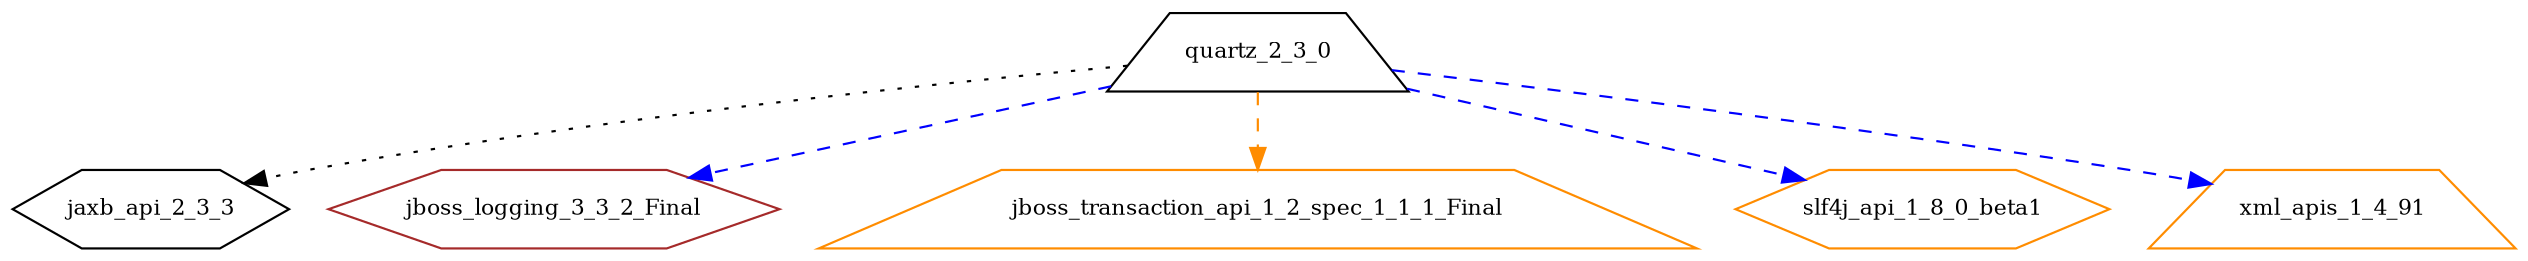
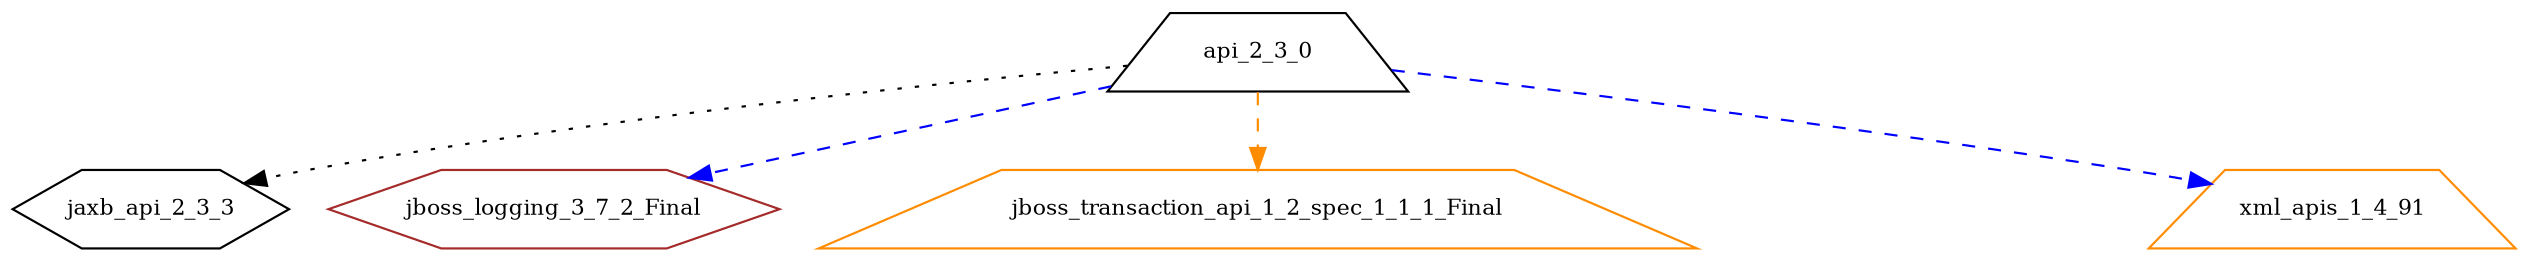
  digraph {
    node [color=darkorange fontsize=10.0 shape=trapezium]
    edge [color=blue style=dashed]
-   quartz_2_3_0 [color=black]
+   quartz_2_3_0 [color=black label=api_2_3_0]
    n2 [color=black label=jaxb_api_2_3_3 shape=hexagon]
-   jboss_logging_3_3_2_Final [color=brown shape=hexagon]
+   jboss_logging_3_3_2_Final [color=brown shape=hexagon label=jboss_logging_3_7_2_Final]
    jboss_transaction_api_1_2_spec_1_1_1_Final
-   slf4j_api_1_8_0_beta1 [shape=hexagon]
    n6 [label=xml_apis_1_4_91]
    quartz_2_3_0 -> n2 [color=black style=dotted]
    quartz_2_3_0 -> jboss_logging_3_3_2_Final
    quartz_2_3_0 -> jboss_transaction_api_1_2_spec_1_1_1_Final [color=darkorange]
-   quartz_2_3_0 -> slf4j_api_1_8_0_beta1
    quartz_2_3_0 -> n6
  }
